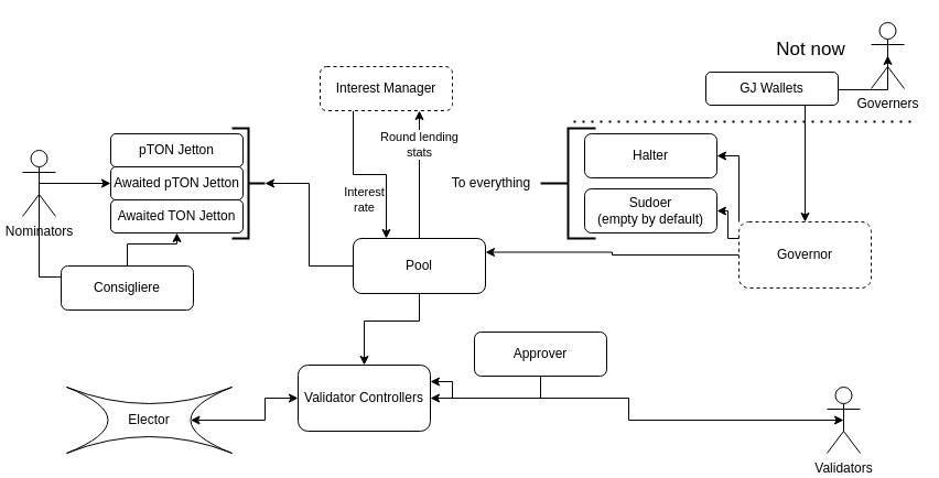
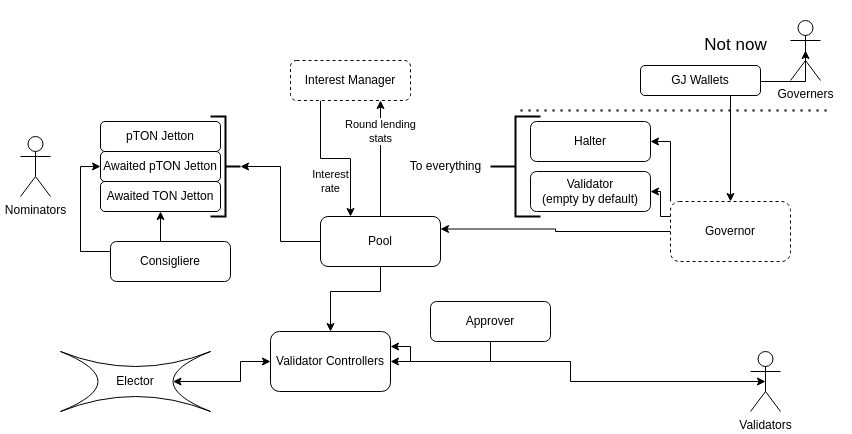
  <mxCell id="0" />
  <mxCell id="1" parent="0" />
  <mxCell id="2" style="edgeStyle=orthogonalEdgeStyle;rounded=0;orthogonalLoop=1;jettySize=auto;html=1;exitX=0.5;exitY=0.5;exitDx=0;exitDy=0;exitPerimeter=0;entryX=0.5;entryY=0;entryDx=0;entryDy=0;startArrow=classic;startFill=1;strokeWidth=1;" parent="1" source="23" target="18" edge="1"><mxGeometry relative="1" as="geometry"><Array as="points"><mxPoint x="330" y="291" /></Array></mxGeometry></mxCell>
  <mxCell id="3" value="Nominators" style="shape=umlActor;verticalLabelPosition=bottom;labelBackgroundColor=#ffffff;verticalAlign=top;html=1;outlineConnect=0;" parent="1" vertex="1"><mxGeometry x="20" y="136" width="30" height="60" as="geometry" /></mxCell>
  <mxCell id="4" value="Elector" style="shape=switch;whiteSpace=wrap;html=1;" parent="1" vertex="1"><mxGeometry x="60" y="351" width="150" height="60" as="geometry" /></mxCell>
  <mxCell id="5" value="pTON Jetton" style="rounded=1;whiteSpace=wrap;html=1;" parent="1" vertex="1"><mxGeometry x="100" y="121" width="120" height="30" as="geometry" /></mxCell>
  <mxCell id="6" value="Awaited pTON Jetton" style="rounded=1;whiteSpace=wrap;html=1;" parent="1" vertex="1"><mxGeometry x="100" y="151" width="120" height="30" as="geometry" /></mxCell>
  <mxCell id="7" value="Awaited TON Jetton" style="rounded=1;whiteSpace=wrap;html=1;" parent="1" vertex="1"><mxGeometry x="100" y="181" width="120" height="30" as="geometry" /></mxCell>
  <mxCell id="8" style="edgeStyle=orthogonalEdgeStyle;rounded=0;orthogonalLoop=1;jettySize=auto;html=1;exitX=0;exitY=0.25;exitDx=0;exitDy=0;entryX=1;entryY=0.5;entryDx=0;entryDy=0;" parent="1" source="11" target="25" edge="1"><mxGeometry relative="1" as="geometry"><Array as="points"><mxPoint x="660" y="216" /><mxPoint x="660" y="191" /></Array></mxGeometry></mxCell>
  <mxCell id="9" style="edgeStyle=orthogonalEdgeStyle;rounded=0;orthogonalLoop=1;jettySize=auto;html=1;exitX=0;exitY=0;exitDx=0;exitDy=0;entryX=1;entryY=0.5;entryDx=0;entryDy=0;" parent="1" source="11" target="24" edge="1"><mxGeometry relative="1" as="geometry" /></mxCell>
  <mxCell id="10" style="edgeStyle=orthogonalEdgeStyle;rounded=0;orthogonalLoop=1;jettySize=auto;html=1;exitX=0;exitY=0.5;exitDx=0;exitDy=0;entryX=1;entryY=0.25;entryDx=0;entryDy=0;" parent="1" source="11" target="23" edge="1"><mxGeometry relative="1" as="geometry" /></mxCell>
  <mxCell id="11" value="Governor" style="rounded=1;whiteSpace=wrap;html=1;dashed=1;" parent="1" vertex="1"><mxGeometry x="670" y="201" width="120" height="60" as="geometry" /></mxCell>
  <mxCell id="12" style="edgeStyle=orthogonalEdgeStyle;rounded=0;orthogonalLoop=1;jettySize=auto;html=1;exitX=0.5;exitY=0.5;exitDx=0;exitDy=0;exitPerimeter=0;startArrow=classic;startFill=1;strokeWidth=1;" parent="1" source="13" target="11" edge="1"><mxGeometry relative="1" as="geometry"><Array as="points"><mxPoint x="805" y="81" /><mxPoint x="730" y="81" /></Array></mxGeometry></mxCell>
  <mxCell id="13" value="Governers" style="shape=umlActor;verticalLabelPosition=bottom;labelBackgroundColor=#ffffff;verticalAlign=top;html=1;outlineConnect=0;" parent="1" vertex="1"><mxGeometry x="790" y="20" width="30" height="60" as="geometry" /></mxCell>
  <mxCell id="14" value="GJ Wallets" style="rounded=1;whiteSpace=wrap;html=1;" parent="1" vertex="1"><mxGeometry x="640" y="65" width="120" height="30" as="geometry" /></mxCell>
  <mxCell id="15" style="edgeStyle=orthogonalEdgeStyle;rounded=0;orthogonalLoop=1;jettySize=auto;html=1;exitX=0.5;exitY=0.5;exitDx=0;exitDy=0;exitPerimeter=0;entryX=1;entryY=0.5;entryDx=0;entryDy=0;startArrow=classic;startFill=1;strokeWidth=1;" parent="1" source="16" target="18" edge="1"><mxGeometry relative="1" as="geometry" /></mxCell>
  <mxCell id="16" value="Validators" style="shape=umlActor;verticalLabelPosition=bottom;labelBackgroundColor=#ffffff;verticalAlign=top;html=1;outlineConnect=0;" parent="1" vertex="1"><mxGeometry x="750" y="351" width="30" height="60" as="geometry" /></mxCell>
  <mxCell id="17" style="edgeStyle=orthogonalEdgeStyle;rounded=0;orthogonalLoop=1;jettySize=auto;html=1;exitX=0;exitY=0.5;exitDx=0;exitDy=0;entryX=0.75;entryY=0.5;entryDx=0;entryDy=0;entryPerimeter=0;startArrow=classic;startFill=1;strokeWidth=1;" parent="1" source="18" target="4" edge="1"><mxGeometry relative="1" as="geometry" /></mxCell>
  <mxCell id="18" value="Validator Controllers" style="rounded=1;whiteSpace=wrap;html=1;" parent="1" vertex="1"><mxGeometry x="270" y="331" width="120" height="60" as="geometry" /></mxCell>
  <mxCell id="19" value="" style="endArrow=none;dashed=1;html=1;dashPattern=1 3;strokeWidth=2;rounded=0;" parent="1" edge="1"><mxGeometry width="50" height="50" relative="1" as="geometry"><mxPoint x="520" y="110" as="sourcePoint" /><mxPoint x="830" y="110" as="targetPoint" /></mxGeometry></mxCell>
  <mxCell id="20" value="Not now" style="text;html=1;align=center;verticalAlign=middle;resizable=0;points=[];autosize=1;strokeColor=none;fillColor=none;fontSize=17;" parent="1" vertex="1"><mxGeometry x="690" y="30" width="90" height="30" as="geometry" /></mxCell>
  <mxCell id="21" style="edgeStyle=orthogonalEdgeStyle;rounded=0;orthogonalLoop=1;jettySize=auto;html=1;exitX=0;exitY=0.5;exitDx=0;exitDy=0;entryX=0;entryY=0.5;entryDx=0;entryDy=0;entryPerimeter=0;" parent="1" source="23" target="28" edge="1"><mxGeometry relative="1" as="geometry" /></mxCell>
  <mxCell id="22" value="Round lending&lt;br&gt;stats" style="edgeStyle=orthogonalEdgeStyle;rounded=0;orthogonalLoop=1;jettySize=auto;html=1;exitX=0.5;exitY=0;exitDx=0;exitDy=0;entryX=0.75;entryY=1;entryDx=0;entryDy=0;" edge="1" parent="1" source="23" target="35"><mxGeometry x="0.466" relative="1" as="geometry"><mxPoint as="offset" /></mxGeometry></mxCell>
  <mxCell id="23" value="Pool" style="rounded=1;whiteSpace=wrap;html=1;" parent="1" vertex="1"><mxGeometry x="320" y="216" width="120" height="50" as="geometry" /></mxCell>
  <mxCell id="24" value="Halter" style="rounded=1;whiteSpace=wrap;html=1;" parent="1" vertex="1"><mxGeometry x="530" y="121" width="120" height="40" as="geometry" /></mxCell>
- <mxCell id="25" value="Sudoer&lt;br&gt;(empty by default)" style="rounded=1;whiteSpace=wrap;html=1;" parent="1" vertex="1"><mxGeometry x="530" y="171" width="120" height="40" as="geometry" /></mxCell>
+ <mxCell id="25" value="Validator&lt;br&gt;(empty by default)" style="rounded=1;whiteSpace=wrap;html=1;" parent="1" vertex="1"><mxGeometry x="530" y="171" width="120" height="40" as="geometry" /></mxCell>
  <mxCell id="26" style="edgeStyle=orthogonalEdgeStyle;rounded=0;orthogonalLoop=1;jettySize=auto;html=1;exitX=0.5;exitY=1;exitDx=0;exitDy=0;entryX=1;entryY=0.25;entryDx=0;entryDy=0;" parent="1" source="27" target="18" edge="1"><mxGeometry relative="1" as="geometry" /></mxCell>
  <mxCell id="27" value="Approver" style="rounded=1;whiteSpace=wrap;html=1;" parent="1" vertex="1"><mxGeometry x="430" y="301" width="120" height="40" as="geometry" /></mxCell>
  <mxCell id="28" value="" style="strokeWidth=2;html=1;shape=mxgraph.flowchart.annotation_2;align=left;labelPosition=right;pointerEvents=1;rotation=-180;" parent="1" vertex="1"><mxGeometry x="210" y="116" width="30" height="100" as="geometry" /></mxCell>
  <mxCell id="29" value="" style="strokeWidth=2;html=1;shape=mxgraph.flowchart.annotation_2;align=left;labelPosition=right;pointerEvents=1;" parent="1" vertex="1"><mxGeometry x="490" y="116" width="50" height="100" as="geometry" /></mxCell>
  <mxCell id="30" value="To everything" style="text;html=1;align=center;verticalAlign=middle;resizable=0;points=[];autosize=1;strokeColor=none;fillColor=none;" parent="1" vertex="1"><mxGeometry x="400" y="151" width="90" height="30" as="geometry" /></mxCell>
  <mxCell id="31" style="edgeStyle=orthogonalEdgeStyle;rounded=0;orthogonalLoop=1;jettySize=auto;html=1;exitX=0.5;exitY=0;exitDx=0;exitDy=0;entryX=0.5;entryY=1;entryDx=0;entryDy=0;" edge="1" parent="1" source="33" target="7"><mxGeometry relative="1" as="geometry" /></mxCell>
  <mxCell id="32" style="edgeStyle=orthogonalEdgeStyle;rounded=0;orthogonalLoop=1;jettySize=auto;html=1;exitX=0;exitY=0.25;exitDx=0;exitDy=0;entryX=0;entryY=0.5;entryDx=0;entryDy=0;" edge="1" parent="1" source="33" target="6"><mxGeometry relative="1" as="geometry" /></mxCell>
- <mxCell id="33" value="Consigliere" style="rounded=1;whiteSpace=wrap;html=1;" vertex="1" parent="1"><mxGeometry x="55" y="241" width="120" height="40" as="geometry" /></mxCell>
+ <mxCell id="33" value="Consigliere" style="rounded=1;whiteSpace=wrap;html=1;" vertex="1" parent="1"><mxGeometry x="110" y="241" width="120" height="40" as="geometry" /></mxCell>
  <mxCell id="34" value="Interest&lt;br&gt;rate" style="edgeStyle=orthogonalEdgeStyle;rounded=0;orthogonalLoop=1;jettySize=auto;html=1;exitX=0.25;exitY=1;exitDx=0;exitDy=0;entryX=0.25;entryY=0;entryDx=0;entryDy=0;" edge="1" parent="1" source="35" target="23"><mxGeometry x="0.52" y="-20" relative="1" as="geometry"><mxPoint as="offset" /></mxGeometry></mxCell>
  <mxCell id="35" value="Interest Manager" style="rounded=1;whiteSpace=wrap;html=1;dashed=1;" vertex="1" parent="1"><mxGeometry x="290" y="60" width="120" height="40" as="geometry" /></mxCell>
